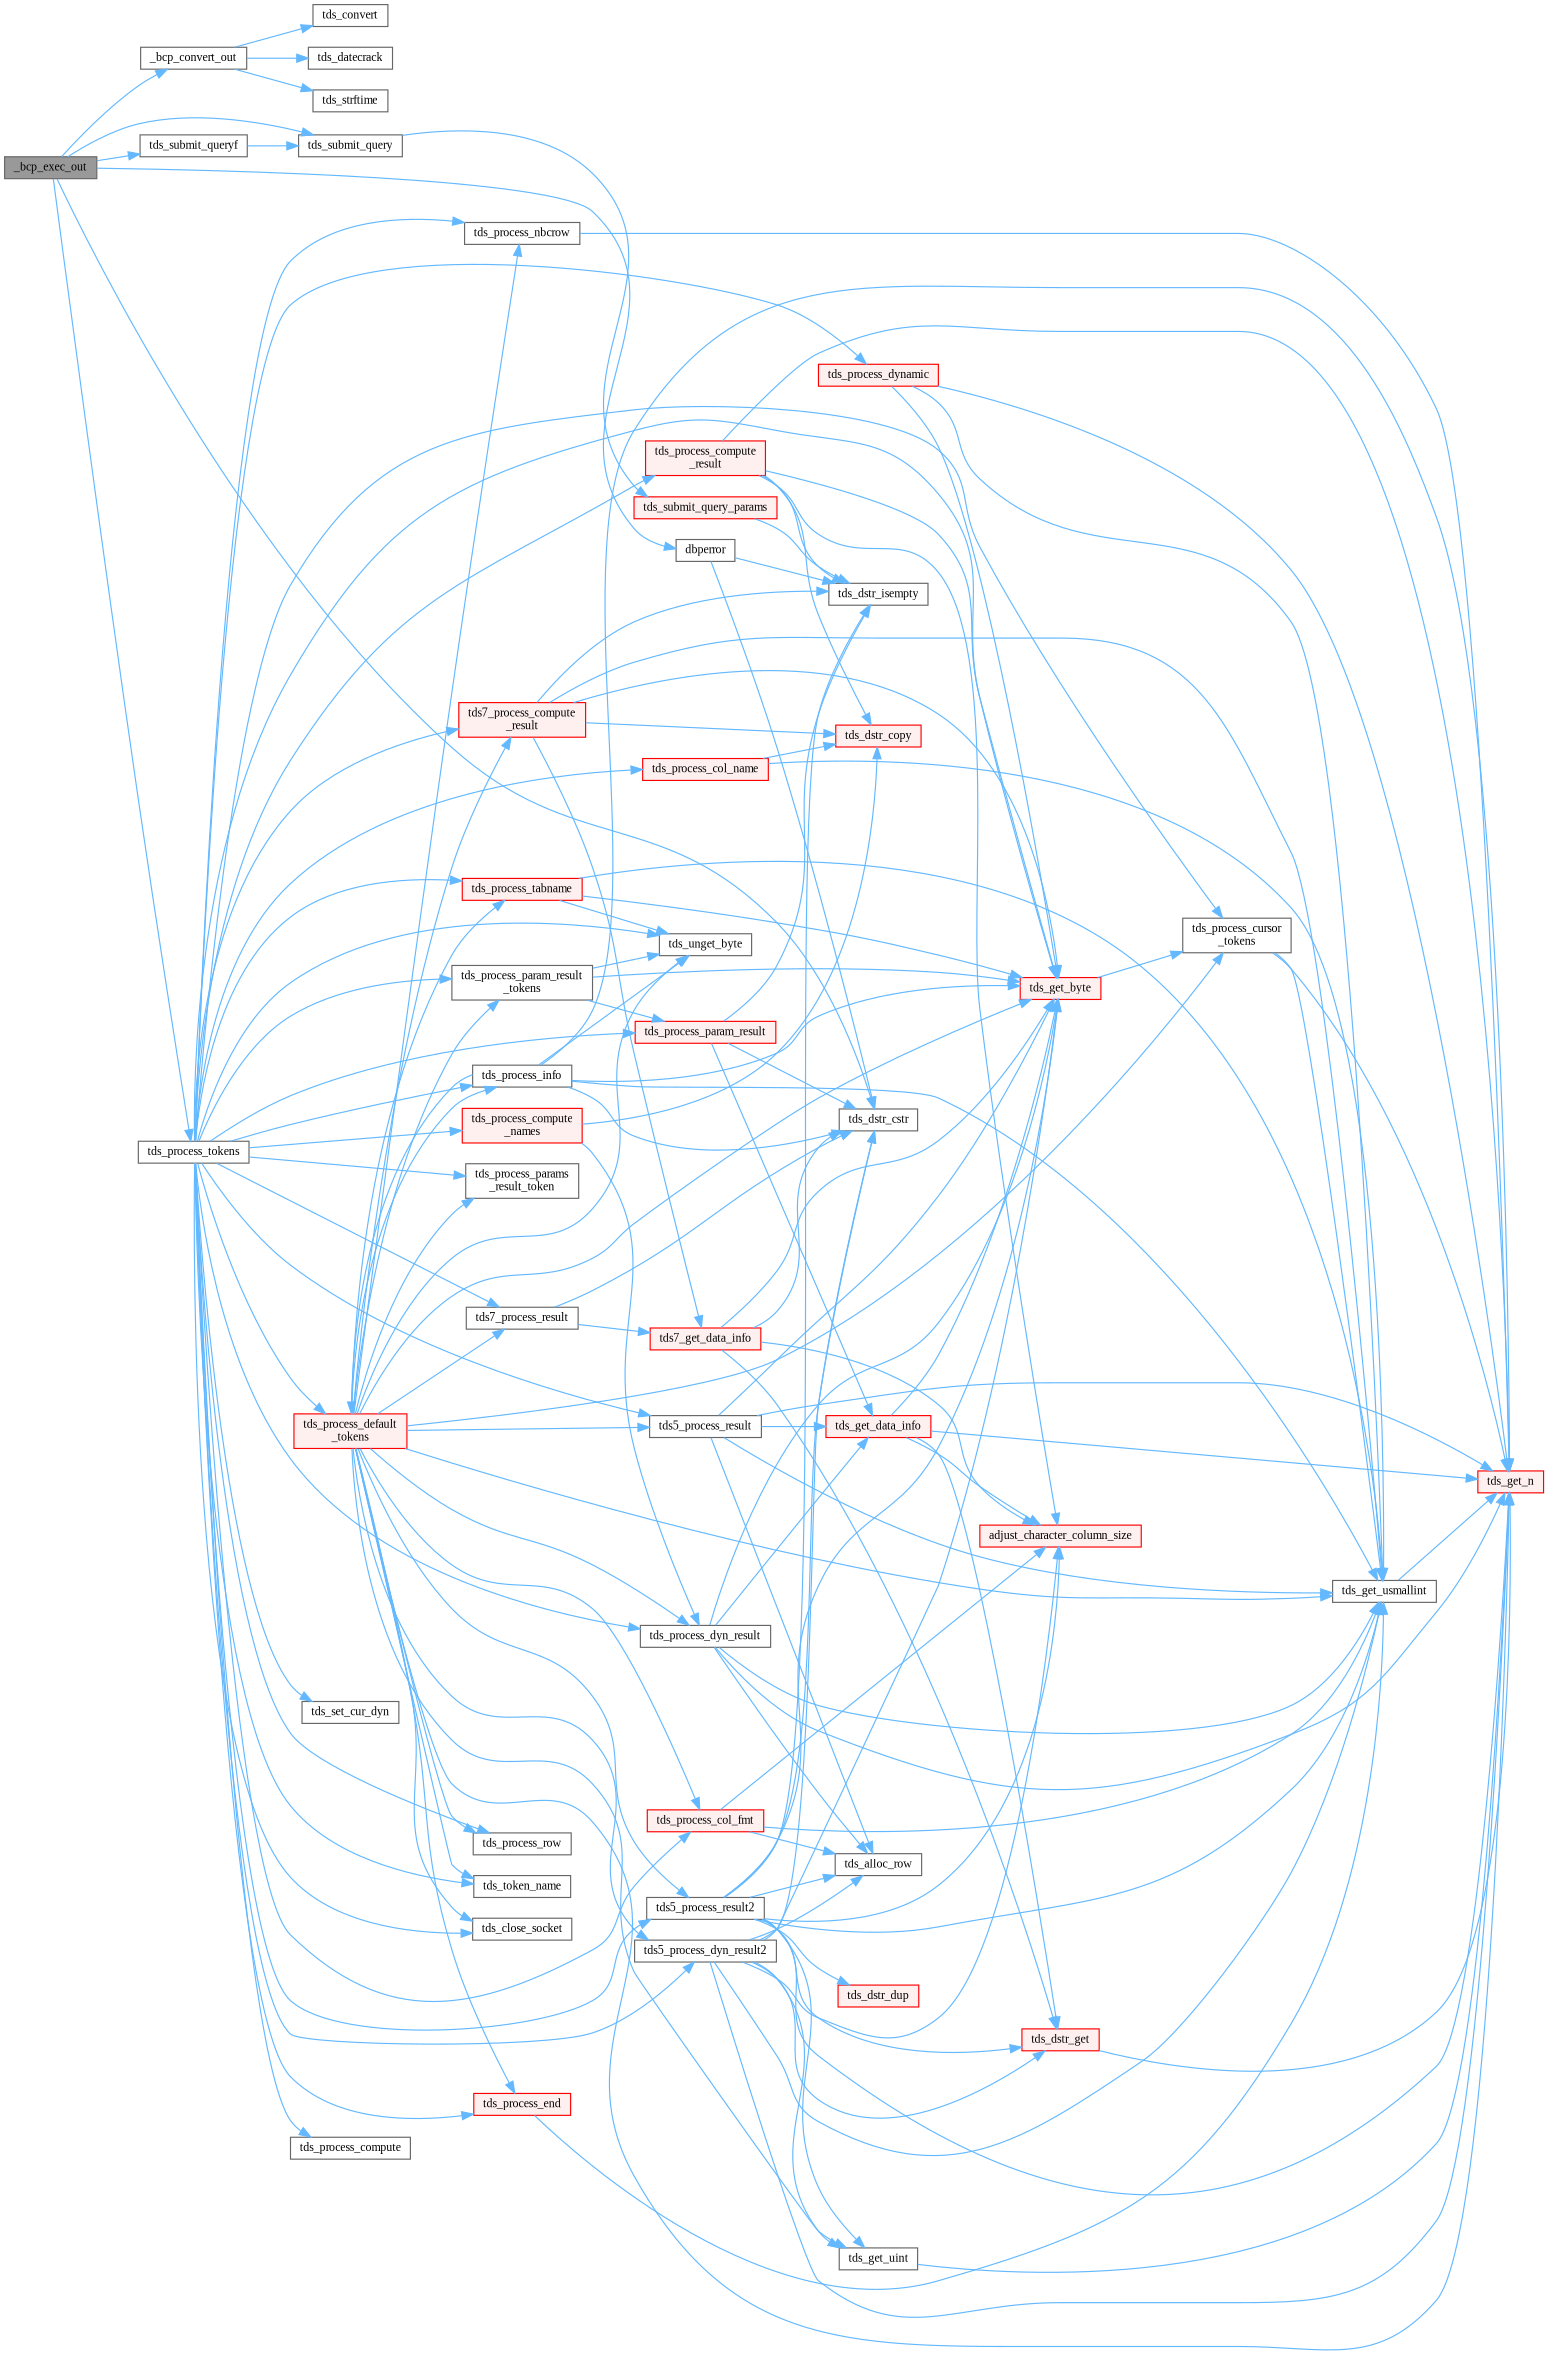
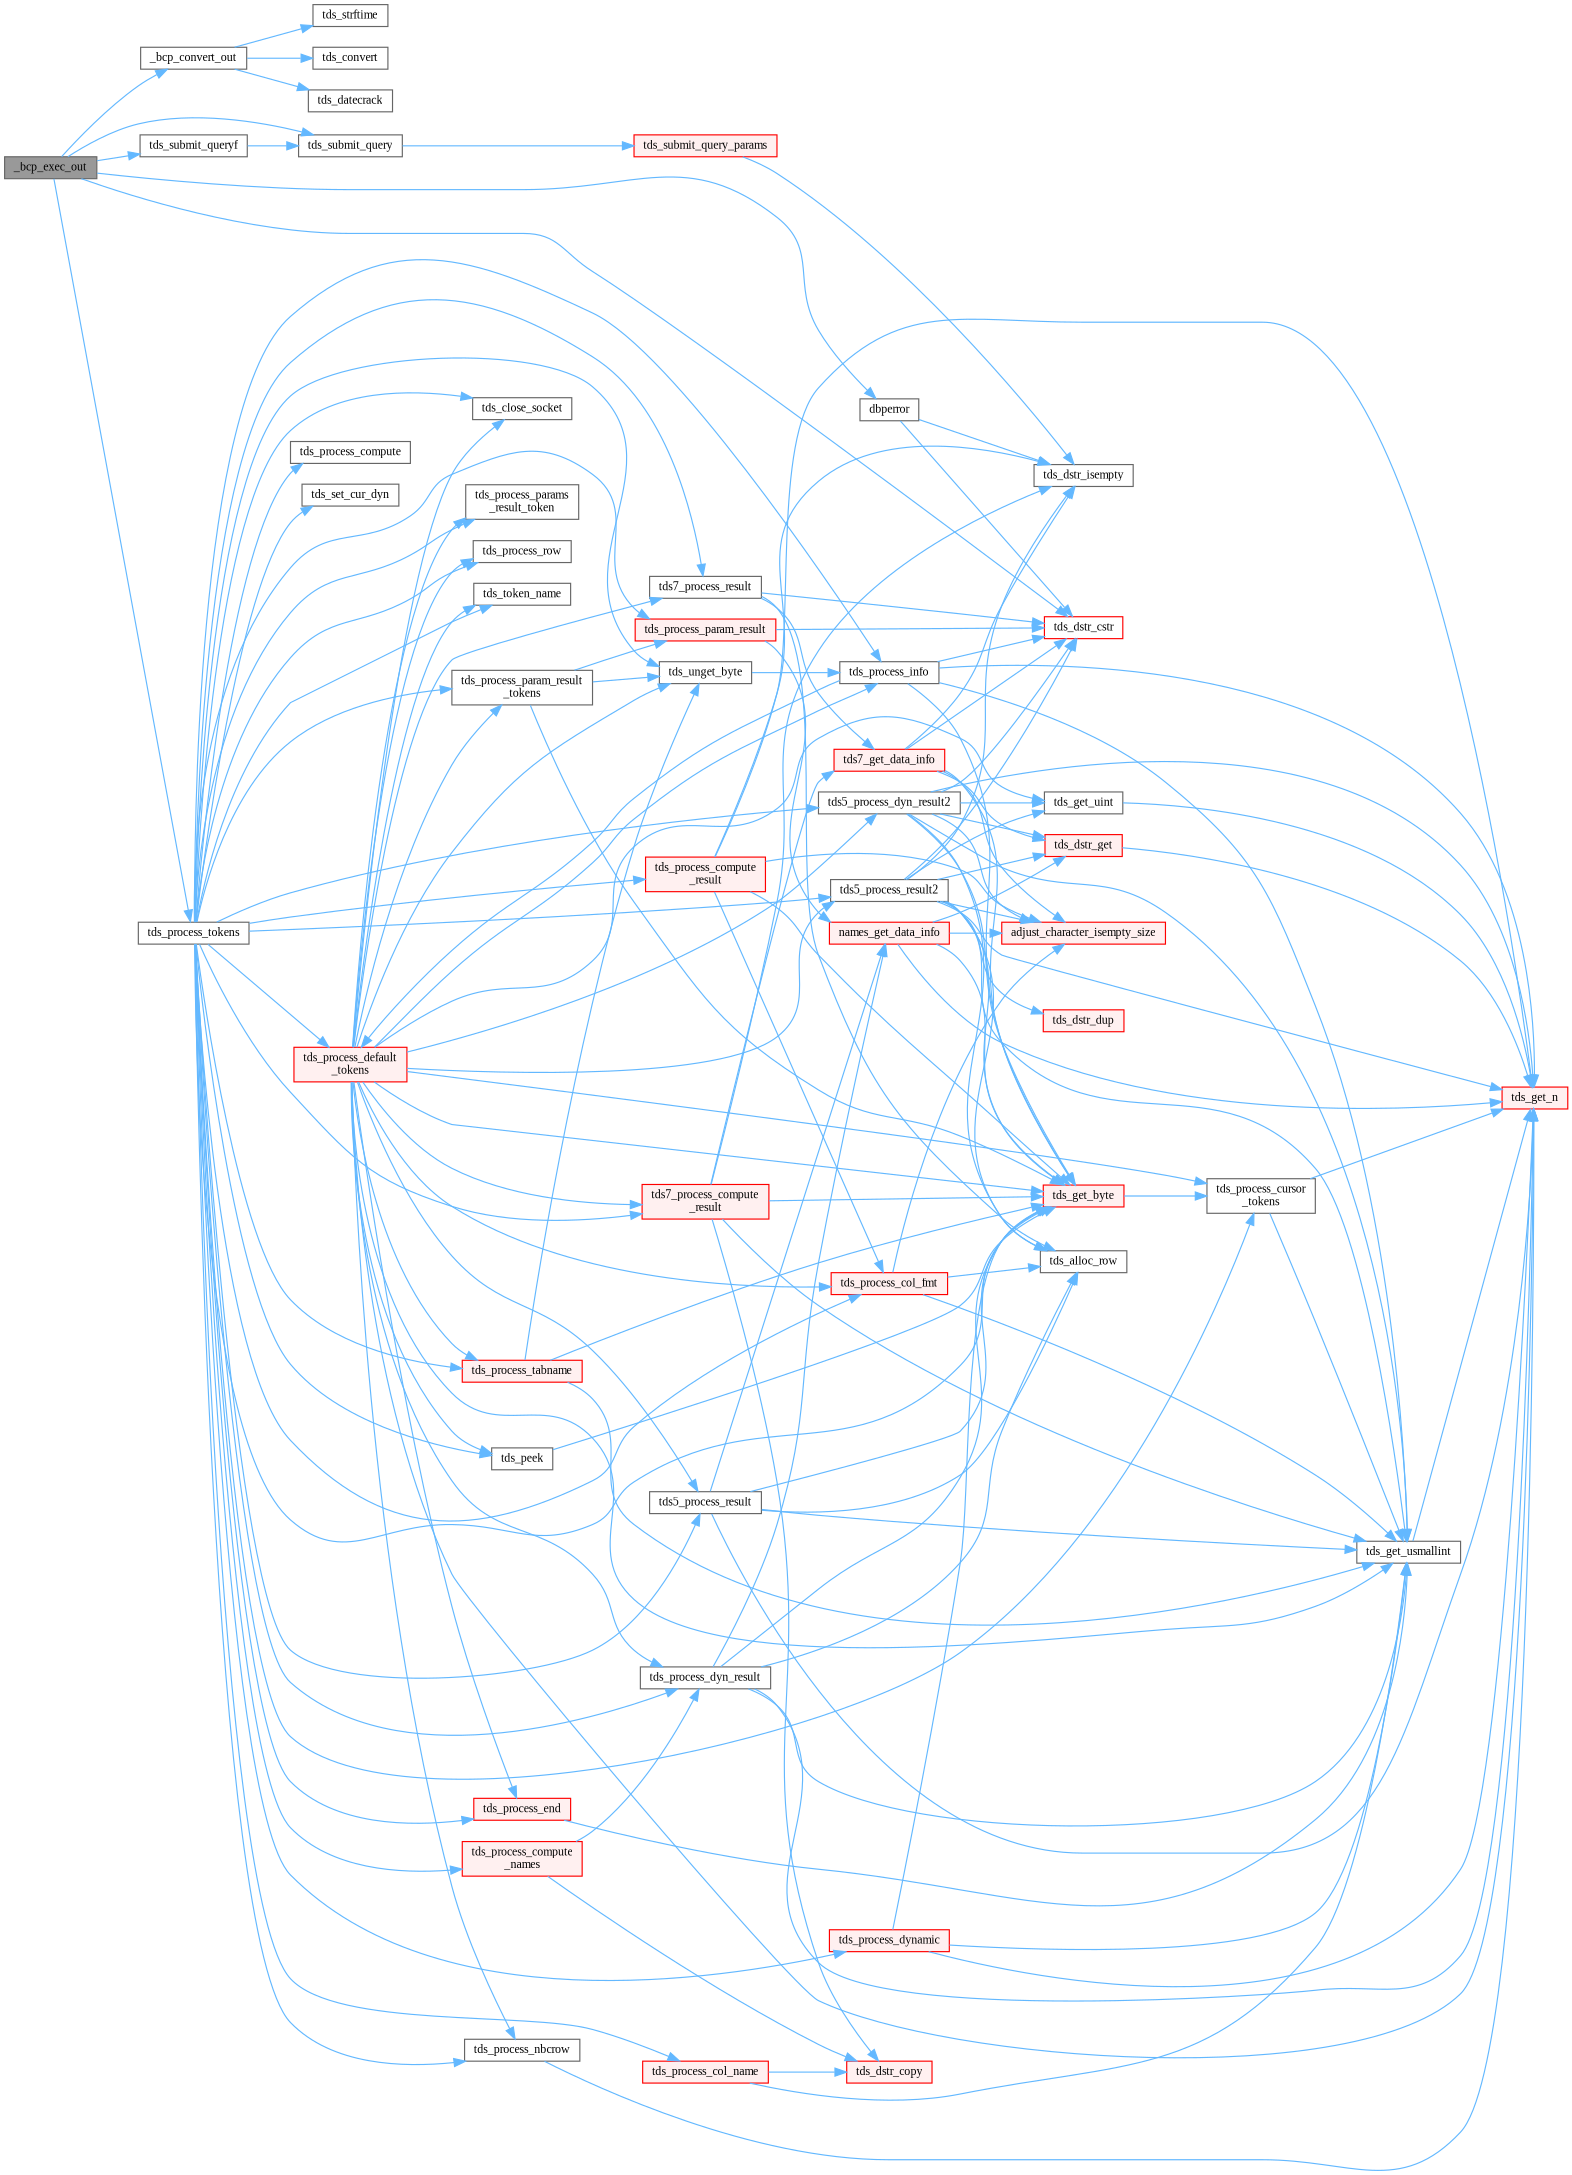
  digraph {
    fontname="Liberation Serif"
    rankdir=LR
    node [color=grey40 fillcolor=white fontname="Liberation Serif" fontsize=10 shape=box style=filled]
    edge [color=steelblue1 fontname="Liberation Serif" fontsize=10 labelfontname=Helvetica labelfontsize=10 style=solid]
    n1 [color=gray40 fillcolor=grey60 fontcolor=black height=0.2 label=_bcp_exec_out width=0.4]
    n2 [height=0.2 label=_bcp_convert_out width=0.4]
    n3 [height=0.2 label=dbperror width=0.4]
-   n4 [height=0.2 label=tds_dstr_cstr width=0.4]
+   n4 [color=red height=0.2 label=tds_dstr_cstr width=0.4]
    n5 [height=0.2 label=tds_process_tokens width=0.4]
    n6 [height=0.2 label=tds_submit_query width=0.4]
    n7 [height=0.2 label=tds_submit_queryf width=0.4]
    n8 [height=0.2 label=tds_convert width=0.4]
    n9 [height=0.2 label=tds_datecrack width=0.4]
    n10 [height=0.2 label=tds_strftime width=0.4]
    n11 [height=0.2 label=tds_dstr_isempty width=0.4]
    n12 [height=0.2 label=tds5_process_dyn_result2 width=0.4]
    n13 [color=red fillcolor="#FFF0F0" height=0.2 label=tds_get_byte width=0.4]
    n14 [height=0.2 label=tds5_process_result width=0.4]
    n15 [height=0.2 label=tds5_process_result2 width=0.4]
    n16 [color=red fillcolor="#FFF0F0" height=0.2 label="tds7_process_compute\l_result" width=0.4]
    n17 [height=0.2 label=tds7_process_result width=0.4]
    n18 [height=0.2 label=tds_close_socket width=0.4]
+   n19 [height=0.2 label=tds_peek width=0.4]
    n20 [color=red fillcolor="#FFF0F0" height=0.2 label=tds_process_col_fmt width=0.4]
    n21 [color=red fillcolor="#FFF0F0" height=0.2 label=tds_process_col_name width=0.4]
    n22 [height=0.2 label=tds_process_compute width=0.4]
    n23 [color=red fillcolor="#FFF0F0" height=0.2 label="tds_process_compute\l_names" width=0.4]
    n24 [color=red fillcolor="#FFF0F0" height=0.2 label="tds_process_compute\l_result" width=0.4]
    n25 [height=0.2 label="tds_process_cursor\l_tokens" width=0.4]
    n26 [color=red fillcolor="#FFF0F0" height=0.2 label="tds_process_default\l_tokens" width=0.4]
    n27 [height=0.2 label=tds_process_dyn_result width=0.4]
    n28 [color=red fillcolor="#FFF0F0" height=0.2 label=tds_process_end width=0.4]
    n29 [height=0.2 label=tds_process_info width=0.4]
    n30 [height=0.2 label=tds_unget_byte width=0.4]
    n31 [height=0.2 label=tds_process_nbcrow width=0.4]
    n32 [height=0.2 label="tds_process_param_result\l_tokens" width=0.4]
    n33 [color=red fillcolor="#FFF0F0" height=0.2 label=tds_process_param_result width=0.4]
    n34 [height=0.2 label="tds_process_params\l_result_token" width=0.4]
    n35 [height=0.2 label=tds_process_row width=0.4]
    n36 [color=red fillcolor="#FFF0F0" height=0.2 label=tds_process_tabname width=0.4]
    n37 [height=0.2 label=tds_token_name width=0.4]
    n38 [color=red fillcolor="#FFF0F0" height=0.2 label=tds_process_dynamic width=0.4]
    n39 [height=0.2 label=tds_set_cur_dyn width=0.4]
    n40 [color=red fillcolor="#FFF0F0" height=0.2 label=tds_submit_query_params width=0.4]
-   n41 [color=red fillcolor="#FFF0F0" height=0.2 label=adjust_character_column_size width=0.4]
+   n41 [color=red fillcolor="#FFF0F0" height=0.2 label=adjust_character_isempty_size width=0.4]
    n42 [height=0.2 label=tds_alloc_row width=0.4]
    n43 [color=red fillcolor="#FFF0F0" height=0.2 label=tds_dstr_get width=0.4]
    n44 [color=red fillcolor="#FFF0F0" height=0.2 label=tds_get_n width=0.4]
    n45 [height=0.2 label=tds_get_uint width=0.4]
    n46 [height=0.2 label=tds_get_usmallint width=0.4]
-   n47 [color=red fillcolor="#FFF0F0" height=0.2 label=tds_get_data_info width=0.4]
+   n47 [color=red fillcolor="#FFF0F0" height=0.2 label=names_get_data_info width=0.4]
    n48 [color=red fillcolor="#FFF0F0" height=0.2 label=tds_dstr_dup width=0.4]
    n49 [color=red fillcolor="#FFF0F0" height=0.2 label=tds7_get_data_info width=0.4]
    n50 [color=red fillcolor="#FFF0F0" height=0.2 label=tds_dstr_copy width=0.4]
    n1 -> n2
    n1 -> n3
    n1 -> n4
    n1 -> n5
    n1 -> n6
    n1 -> n7
    n2 -> n8
    n2 -> n9
    n2 -> n10
    n3 -> n4
    n3 -> n11
    n5 -> n12
    n5 -> n13
    n5 -> n14
    n5 -> n15
    n5 -> n16
    n5 -> n17
    n5 -> n18
+   n5 -> n19
    n5 -> n20
    n5 -> n21
    n5 -> n22
    n5 -> n23
    n5 -> n24
    n5 -> n25
    n5 -> n26
    n5 -> n27
    n5 -> n28
    n5 -> n29
    n5 -> n30
    n5 -> n31
    n5 -> n32
    n5 -> n33
    n5 -> n34
    n5 -> n35
    n5 -> n36
    n5 -> n37
    n5 -> n38
    n5 -> n39
    n6 -> n40
    n7 -> n6
    n12 -> n4
    n12 -> n13
    n12 -> n41
    n12 -> n42
    n12 -> n43
    n12 -> n44
    n12 -> n45
    n12 -> n46
    n13 -> n25
    n14 -> n13
    n14 -> n42
    n14 -> n44
    n14 -> n46
    n14 -> n47
    n15 -> n4
    n15 -> n11
    n15 -> n13
    n15 -> n41
    n15 -> n42
    n15 -> n43
    n15 -> n44
    n15 -> n45
    n15 -> n46
    n15 -> n48
    n16 -> n11
    n16 -> n13
    n16 -> n46
    n16 -> n49
    n16 -> n50
    n17 -> n4
+   n17 -> n42
    n17 -> n49
+   n19 -> n13
    n20 -> n41
    n20 -> n42
    n20 -> n46
    n21 -> n46
    n21 -> n50
    n23 -> n27
    n23 -> n50
    n24 -> n11
    n24 -> n13
    n24 -> n41
    n24 -> n44
-   n24 -> n50
+   n24 -> n20
    n25 -> n44
    n25 -> n46
    n26 -> n12
    n26 -> n13
    n26 -> n14
    n26 -> n15
    n26 -> n16
    n26 -> n17
    n26 -> n18
+   n26 -> n19
    n26 -> n20
    n26 -> n25
    n26 -> n27
    n26 -> n28
    n26 -> n29
    n26 -> n30
    n26 -> n31
    n26 -> n32
    n26 -> n34
    n26 -> n35
    n26 -> n36
    n26 -> n37
    n26 -> n44
    n26 -> n45
    n26 -> n46
    n27 -> n13
    n27 -> n42
    n27 -> n44
    n27 -> n46
    n27 -> n47
    n28 -> n46
    n29 -> n4
    n29 -> n13
    n29 -> n26
-   n29 -> n30
+   n30 -> n29
    n29 -> n44
    n29 -> n46
    n31 -> n44
    n32 -> n13
    n32 -> n30
    n32 -> n33
    n33 -> n4
-   n33 -> n11
+   n49 -> n11
    n33 -> n47
    n36 -> n13
    n36 -> n30
    n36 -> n46
    n38 -> n13
    n38 -> n44
    n38 -> n46
    n40 -> n11
    n43 -> n44
    n45 -> n44
    n46 -> n44
    n47 -> n13
    n47 -> n41
    n47 -> n43
    n47 -> n44
    n49 -> n4
    n49 -> n13
    n49 -> n41
    n49 -> n43
  }
